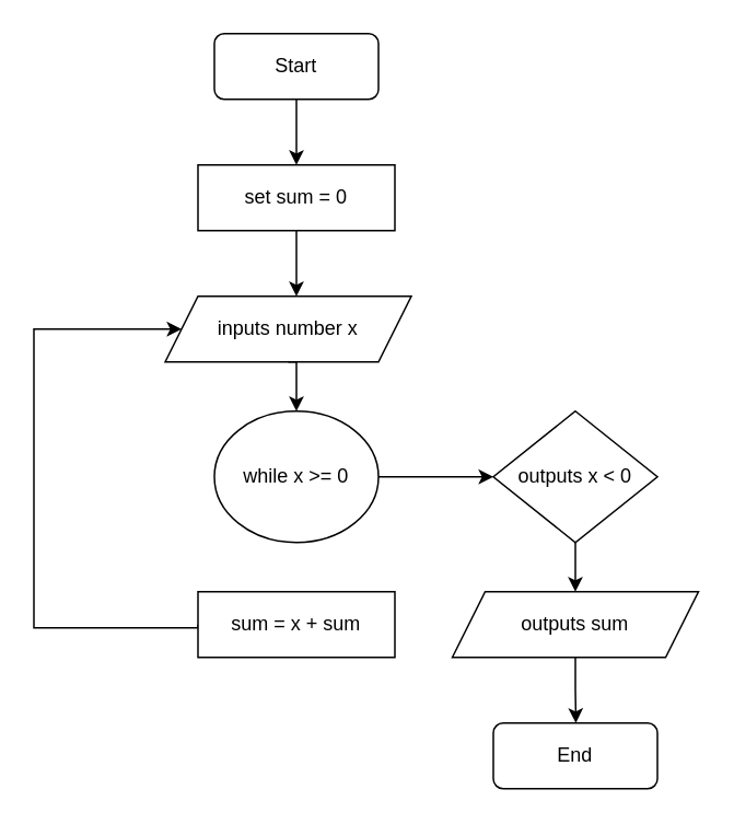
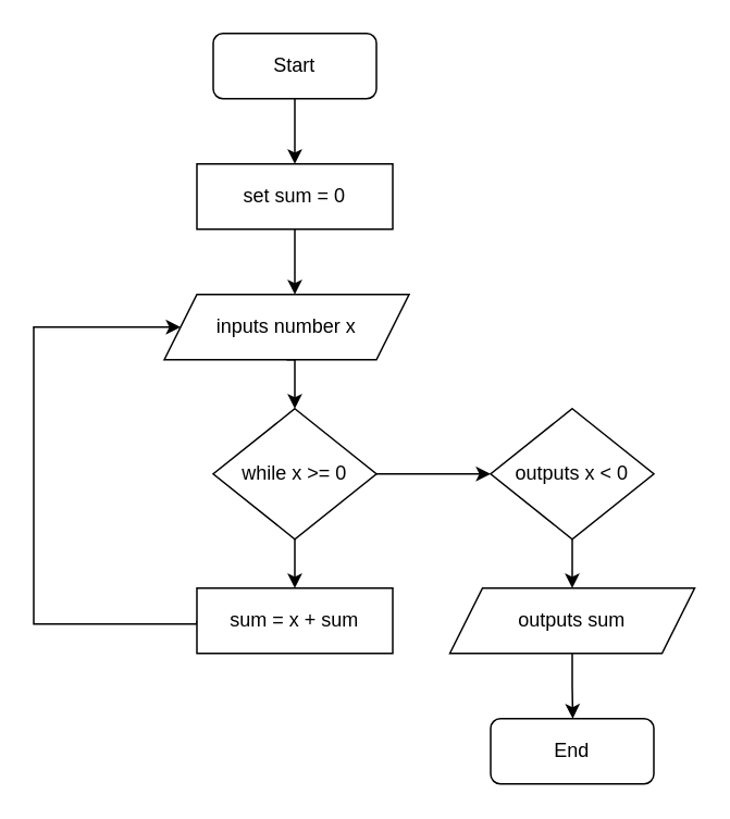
  <mxCell id="0" />
  <mxCell id="1" parent="0" />
  <mxCell id="2" style="edgeStyle=orthogonalEdgeStyle;rounded=0;orthogonalLoop=1;jettySize=auto;html=1;exitX=0.5;exitY=1;exitDx=0;exitDy=0;" parent="1" source="3" edge="1"><mxGeometry relative="1" as="geometry"><mxPoint x="180" y="100" as="targetPoint" /></mxGeometry></mxCell>
  <mxCell id="3" value="Start" style="rounded=1;whiteSpace=wrap;html=1;" parent="1" vertex="1"><mxGeometry x="130" y="20" width="100" height="40" as="geometry" /></mxCell>
  <mxCell id="4" style="edgeStyle=orthogonalEdgeStyle;rounded=0;orthogonalLoop=1;jettySize=auto;html=1;exitX=0.5;exitY=1;exitDx=0;exitDy=0;" parent="1" source="5" edge="1"><mxGeometry relative="1" as="geometry"><mxPoint x="180" y="180" as="targetPoint" /></mxGeometry></mxCell>
  <mxCell id="5" value="set sum = 0" style="rounded=0;whiteSpace=wrap;html=1;" parent="1" vertex="1"><mxGeometry x="120" y="100" width="120" height="40" as="geometry" /></mxCell>
  <mxCell id="6" style="edgeStyle=orthogonalEdgeStyle;rounded=0;orthogonalLoop=1;jettySize=auto;html=1;exitX=0.5;exitY=1;exitDx=0;exitDy=0;entryX=0.5;entryY=0;entryDx=0;entryDy=0;" parent="1" source="7" target="10" edge="1"><mxGeometry relative="1" as="geometry" /></mxCell>
  <mxCell id="7" value="inputs number x" style="shape=parallelogram;perimeter=parallelogramPerimeter;whiteSpace=wrap;html=1;fixedSize=1;" parent="1" vertex="1"><mxGeometry x="100" y="180" width="150" height="40" as="geometry" /></mxCell>
+ <mxCell id="8" style="edgeStyle=orthogonalEdgeStyle;rounded=0;orthogonalLoop=1;jettySize=auto;html=1;exitX=0.5;exitY=1;exitDx=0;exitDy=0;entryX=0.5;entryY=0;entryDx=0;entryDy=0;" parent="1" source="10" target="12" edge="1"><mxGeometry relative="1" as="geometry" /></mxCell>
  <mxCell id="9" style="edgeStyle=orthogonalEdgeStyle;rounded=0;orthogonalLoop=1;jettySize=auto;html=1;exitX=1;exitY=0.5;exitDx=0;exitDy=0;entryX=0;entryY=0.5;entryDx=0;entryDy=0;" parent="1" source="10" target="14" edge="1"><mxGeometry relative="1" as="geometry"><mxPoint x="260" y="300" as="targetPoint" /></mxGeometry></mxCell>
- <mxCell id="10" value="while x &amp;gt;= 0" style="ellipse;whiteSpace=wrap;html=1;" parent="1" vertex="1"><mxGeometry x="130" y="250" width="100" height="80" as="geometry" /></mxCell>
+ <mxCell id="10" value="while x &amp;gt;= 0" style="rhombus;whiteSpace=wrap;html=1;" parent="1" vertex="1"><mxGeometry x="130" y="250" width="100" height="80" as="geometry" /></mxCell>
  <mxCell id="11" style="edgeStyle=orthogonalEdgeStyle;rounded=0;orthogonalLoop=1;jettySize=auto;html=1;exitX=0;exitY=0.5;exitDx=0;exitDy=0;" parent="1" source="12" target="7" edge="1"><mxGeometry relative="1" as="geometry"><mxPoint x="88.4" y="197.66" as="targetPoint" /><mxPoint x="100" y="382.34" as="sourcePoint" /><Array as="points"><mxPoint x="120" y="382" /><mxPoint x="20" y="382" /><mxPoint x="20" y="200" /></Array></mxGeometry></mxCell>
  <mxCell id="12" value="sum = x + sum" style="rounded=0;whiteSpace=wrap;html=1;" parent="1" vertex="1"><mxGeometry x="120" y="360" width="120" height="40" as="geometry" /></mxCell>
  <mxCell id="13" style="edgeStyle=orthogonalEdgeStyle;rounded=0;orthogonalLoop=1;jettySize=auto;html=1;exitX=0.5;exitY=1;exitDx=0;exitDy=0;entryX=0.5;entryY=0;entryDx=0;entryDy=0;" parent="1" source="14" target="16" edge="1"><mxGeometry relative="1" as="geometry" /></mxCell>
  <mxCell id="14" value="outputs x &amp;lt; 0" style="rhombus;whiteSpace=wrap;html=1;" parent="1" vertex="1"><mxGeometry x="300" y="250" width="100" height="80" as="geometry" /></mxCell>
  <mxCell id="15" style="edgeStyle=orthogonalEdgeStyle;rounded=0;orthogonalLoop=1;jettySize=auto;html=1;exitX=0.5;exitY=1;exitDx=0;exitDy=0;" parent="1" source="16" edge="1"><mxGeometry relative="1" as="geometry"><mxPoint x="350.333" y="440" as="targetPoint" /></mxGeometry></mxCell>
  <mxCell id="16" value="outputs sum" style="shape=parallelogram;perimeter=parallelogramPerimeter;whiteSpace=wrap;html=1;fixedSize=1;" parent="1" vertex="1"><mxGeometry x="275" y="360" width="150" height="40" as="geometry" /></mxCell>
  <mxCell id="17" value="End" style="rounded=1;whiteSpace=wrap;html=1;" parent="1" vertex="1"><mxGeometry x="300" y="440" width="100" height="40" as="geometry" /></mxCell>
